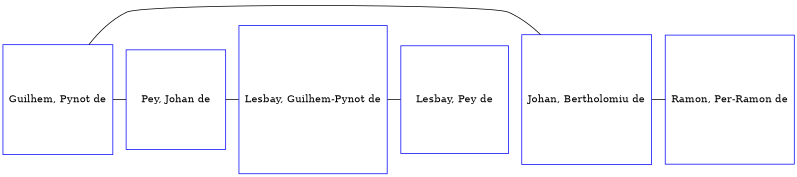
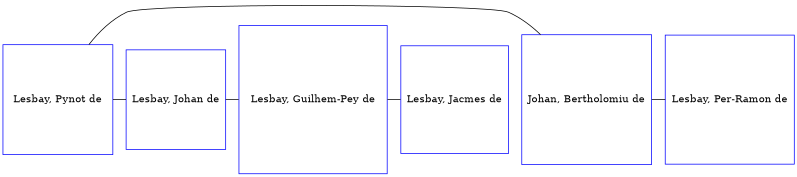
  digraph {
    node [color=blue regular=1 shape=box]
    edge [dir=none]
-   n1 [label="Guilhem, Pynot de"]
+   n1 [label="Lesbay, Pynot de"]
    n2 [label="Johan, Bertholomiu de"]
-   n3 [label="Ramon, Per-Ramon de"]
-   n4 [label="Pey, Johan de"]
-   n5 [label="Lesbay, Pey de"]
-   n6 [label="Lesbay, Guilhem-Pynot de"]
+   n3 [label="Lesbay, Per-Ramon de"]
+   n4 [label="Lesbay, Johan de"]
+   n5 [label="Lesbay, Jacmes de"]
+   n6 [label="Lesbay, Guilhem-Pey de"]
    subgraph sub_1 {
      rank=same
      n1
      n2
      n3
      n4
      n5
      n6
    }
    n1 -> n2
    n1 -> n4
    n2 -> n3
    n4 -> n6
    n6 -> n5
  }
